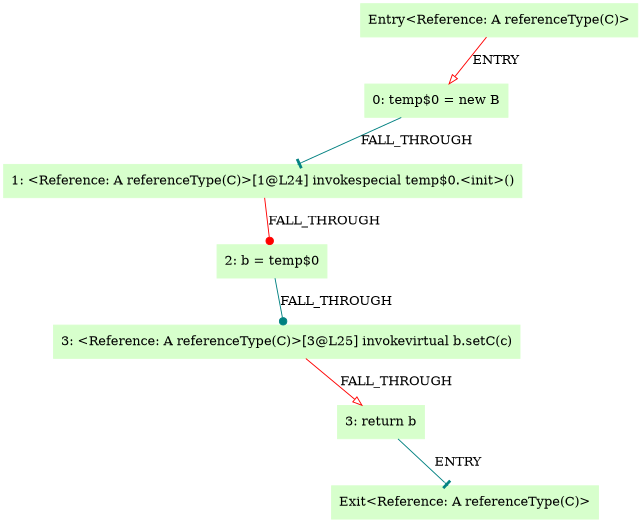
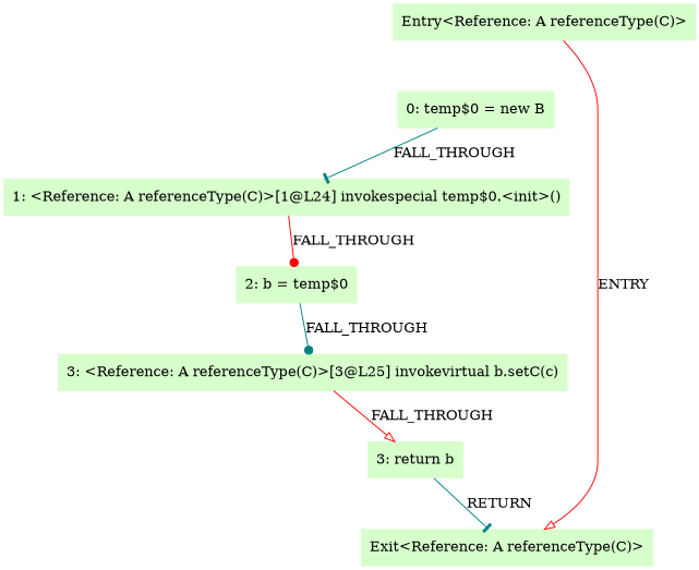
  digraph {
    node [color=".3 .2 1.0" shape=box style=filled]
    edge [arrowhead=onormal color=red]
    n1 [label="Entry<Reference: A referenceType(C)>"]
    n2 [label="0: temp$0 = new B"]
    n3 [label="1: <Reference: A referenceType(C)>[1@L24] invokespecial temp$0.<init>()"]
    n4 [label="2: b = temp$0"]
    n5 [label="3: <Reference: A referenceType(C)>[3@L25] invokevirtual b.setC(c)"]
    n6 [label="3: return b"]
    n7 [label="Exit<Reference: A referenceType(C)>"]
-   n1 -> n2 [label=ENTRY]
+   n1 -> n7 [label=ENTRY]
    n2 -> n3 [arrowhead=tee color=teal label=FALL_THROUGH]
    n3 -> n4 [arrowhead=dot label=FALL_THROUGH]
    n4 -> n5 [arrowhead=dot color=teal label=FALL_THROUGH]
    n5 -> n6 [label=FALL_THROUGH]
-   n6 -> n7 [arrowhead=tee color=teal label=ENTRY]
+   n6 -> n7 [arrowhead=tee color=teal label=RETURN]
  }
